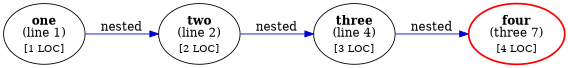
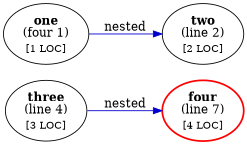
  digraph {
    rankdir=LR
    edge [color=blue3]
-   n1 [color=red label=<<b>four</b><br/>(three 7)<br/><sub>[4 LOC]</sub>> penwidth=2]
-   n2 [label=<<b>one</b><br/>(line 1)<br/><sub>[1 LOC]</sub>>]
+   n1 [color=red label=<<b>four</b><br/>(line 7)<br/><sub>[4 LOC]</sub>> penwidth=2]
+   n2 [label=<<b>one</b><br/>(four 1)<br/><sub>[1 LOC]</sub>>]
    n3 [label=<<b>two</b><br/>(line 2)<br/><sub>[2 LOC]</sub>>]
    n4 [label=<<b>three</b><br/>(line 4)<br/><sub>[3 LOC]</sub>>]
    n2 -> n3 [label=nested]
-   n3 -> n4 [label=nested]
    n4 -> n1 [label=nested]
  }
